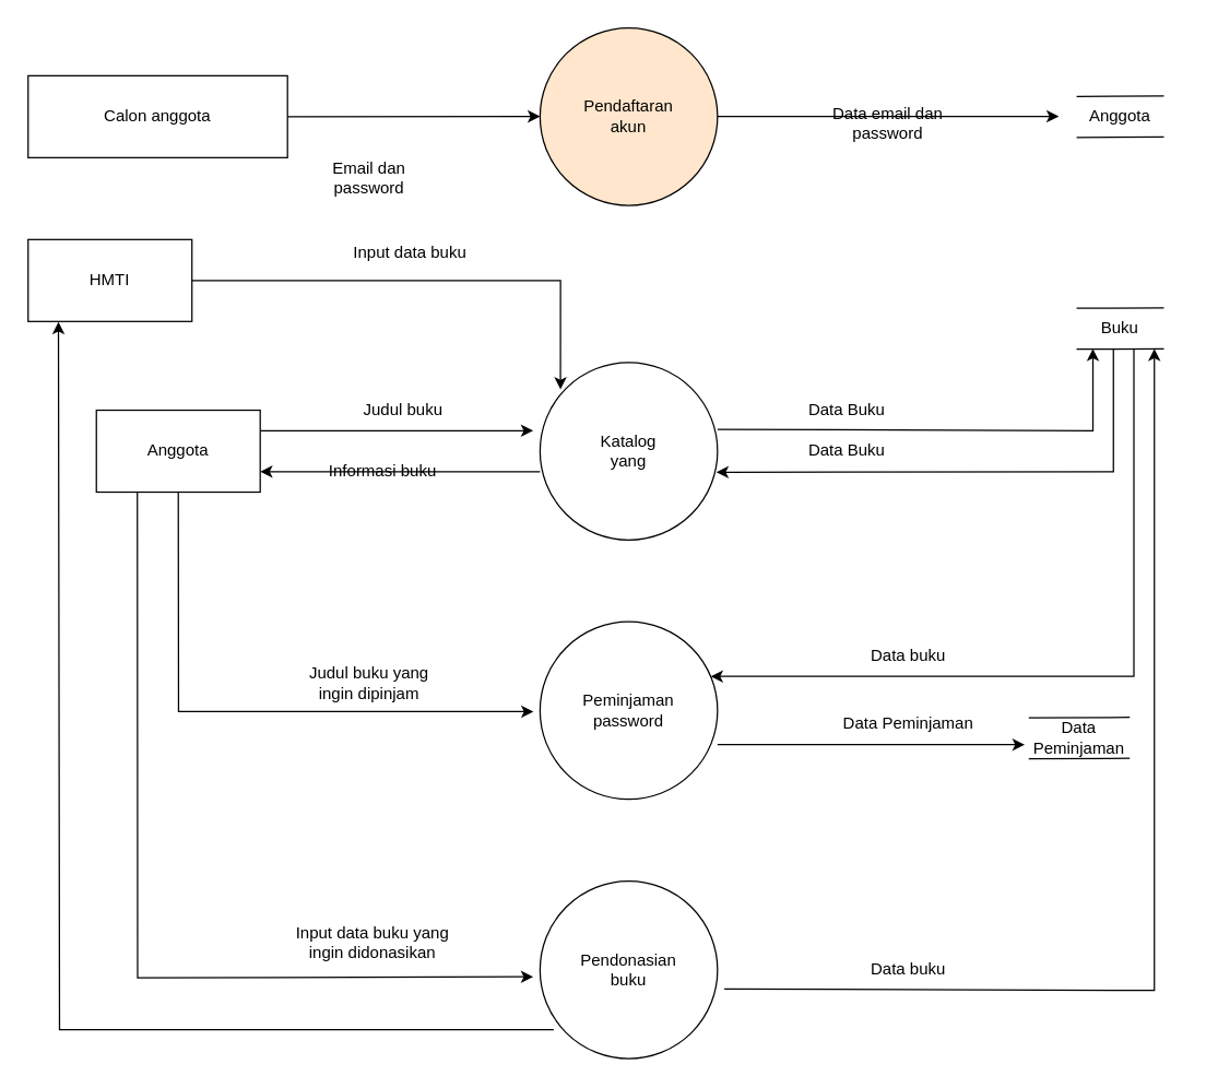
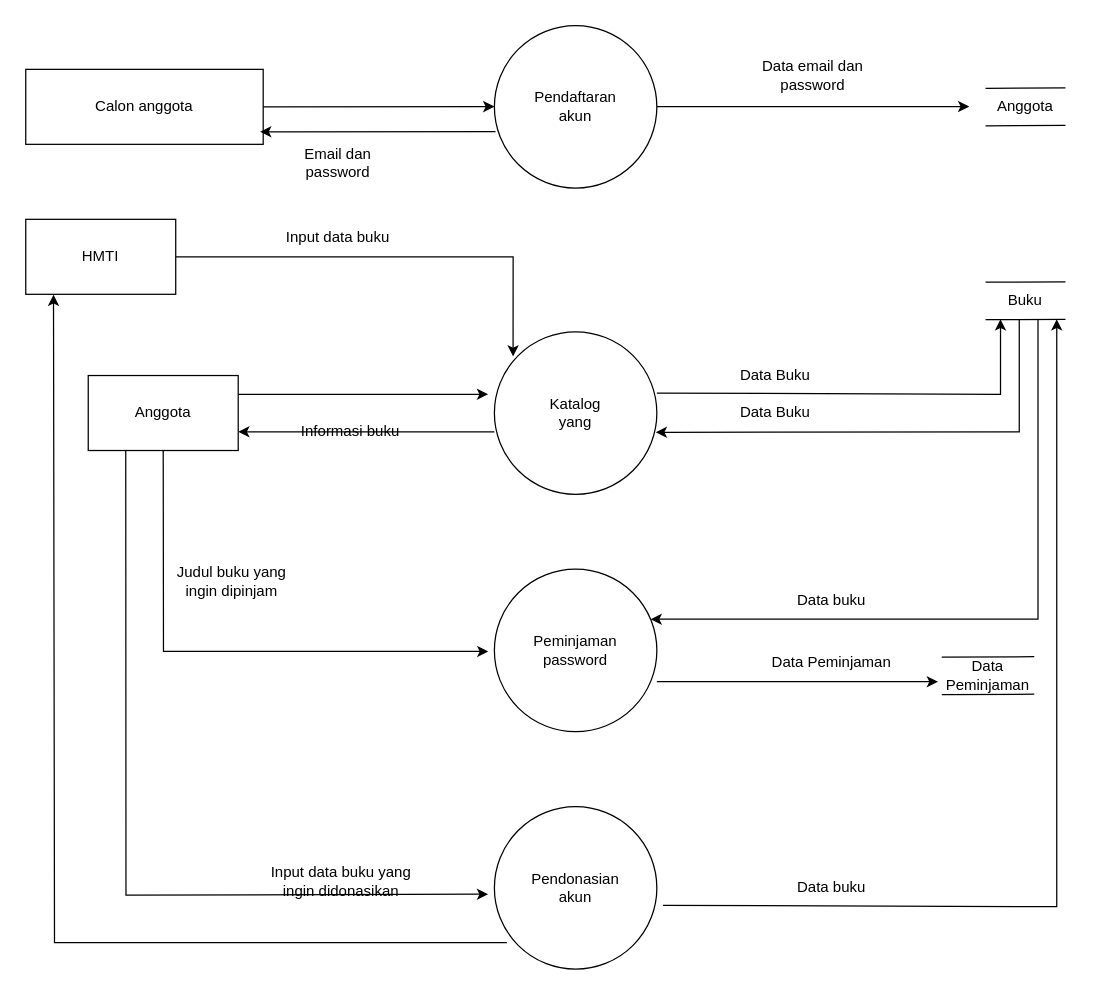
  <mxCell id="0" />
  <mxCell id="1" parent="0" />
  <mxCell id="2" value="Calon anggota" style="rounded=0;whiteSpace=wrap;html=1;" parent="1" vertex="1"><mxGeometry x="20" y="55" width="190" height="60" as="geometry" /></mxCell>
  <mxCell id="3" value="" style="endArrow=classic;html=1;rounded=0;" parent="1" edge="1"><mxGeometry width="50" height="50" relative="1" as="geometry"><mxPoint x="190" y="315" as="sourcePoint" /><mxPoint x="390" y="315" as="targetPoint" /></mxGeometry></mxCell>
  <mxCell id="4" value="" style="endArrow=classic;html=1;rounded=0;" parent="1" edge="1"><mxGeometry width="50" height="50" relative="1" as="geometry"><mxPoint x="395" y="345" as="sourcePoint" /><mxPoint x="190" y="345" as="targetPoint" /></mxGeometry></mxCell>
  <mxCell id="5" value="HMTI" style="rounded=0;whiteSpace=wrap;html=1;" parent="1" vertex="1"><mxGeometry y="175" width="120" height="60" as="geometry" x="20" /></mxCell>
  <mxCell id="6" value="Email dan&lt;div&gt;password&lt;/div&gt;" style="text;html=1;align=center;verticalAlign=middle;whiteSpace=wrap;rounded=0;" parent="1" vertex="1"><mxGeometry x="220" y="115" width="100" height="30" as="geometry" /></mxCell>
- <mxCell id="7" value="Pendaftaran&lt;div&gt;akun&lt;/div&gt;" style="ellipse;whiteSpace=wrap;html=1;aspect=fixed;fillColor=#ffe6cc;" parent="1" vertex="1"><mxGeometry x="395" y="20" width="130" height="130" as="geometry" /></mxCell>
+ <mxCell id="7" value="Pendaftaran&lt;div&gt;akun&lt;/div&gt;" style="ellipse;whiteSpace=wrap;html=1;aspect=fixed;" parent="1" vertex="1"><mxGeometry x="395" y="20" width="130" height="130" as="geometry" /></mxCell>
  <mxCell id="8" value="" style="endArrow=classic;html=1;rounded=0;" parent="1" edge="1"><mxGeometry width="50" height="50" relative="1" as="geometry"><mxPoint x="525" y="84.78" as="sourcePoint" /><mxPoint x="775" y="84.78" as="targetPoint" /></mxGeometry></mxCell>
- <mxCell id="9" value="Data email dan password" style="text;html=1;align=center;verticalAlign=middle;whiteSpace=wrap;rounded=0;" parent="1" vertex="1"><mxGeometry x="600" y="75" width="100" height="30" as="geometry" /></mxCell>
+ <mxCell id="9" value="Data email dan password" style="text;html=1;align=center;verticalAlign=middle;whiteSpace=wrap;rounded=0;" parent="1" vertex="1"><mxGeometry x="600" y="45" width="100" height="30" as="geometry" /></mxCell>
  <mxCell id="10" value="Anggota" style="text;html=1;align=center;verticalAlign=middle;whiteSpace=wrap;rounded=0;" parent="1" vertex="1"><mxGeometry x="770" y="69.85" width="100" height="30" as="geometry" /></mxCell>
  <mxCell id="11" value="" style="endArrow=none;html=1;rounded=0;exitX=0.144;exitY=-0.027;exitDx=0;exitDy=0;exitPerimeter=0;" parent="1" edge="1"><mxGeometry width="50" height="50" relative="1" as="geometry"><mxPoint x="788.03" y="70.14" as="sourcePoint" /><mxPoint x="851.98" y="69.85" as="targetPoint" /></mxGeometry></mxCell>
  <mxCell id="12" value="" style="endArrow=none;html=1;rounded=0;exitX=0.144;exitY=-0.027;exitDx=0;exitDy=0;exitPerimeter=0;" parent="1" edge="1"><mxGeometry width="50" height="50" relative="1" as="geometry"><mxPoint x="788.03" y="100.14" as="sourcePoint" /><mxPoint x="851.98" y="99.85" as="targetPoint" /></mxGeometry></mxCell>
  <mxCell id="13" value="Katalog&lt;div&gt;yang&lt;/div&gt;" style="ellipse;whiteSpace=wrap;html=1;aspect=fixed;" parent="1" vertex="1"><mxGeometry x="395" y="265" width="130" height="130" as="geometry" /></mxCell>
+ <mxCell id="14" value="" style="endArrow=classic;html=1;rounded=0;entryX=0.987;entryY=0.833;entryDx=0;entryDy=0;entryPerimeter=0;exitX=0.007;exitY=0.652;exitDx=0;exitDy=0;exitPerimeter=0;" parent="1" source="7" target="2" edge="1"><mxGeometry width="50" height="50" relative="1" as="geometry"><mxPoint x="380" y="105" as="sourcePoint" /><mxPoint x="150" y="105" as="targetPoint" /></mxGeometry></mxCell>
  <mxCell id="15" value="" style="endArrow=classic;html=1;rounded=0;exitX=1;exitY=0.5;exitDx=0;exitDy=0;" parent="1" source="2" edge="1"><mxGeometry width="50" height="50" relative="1" as="geometry"><mxPoint x="145" y="84.82" as="sourcePoint" /><mxPoint x="395" y="84.82" as="targetPoint" /></mxGeometry></mxCell>
  <mxCell id="16" value="Anggota" style="rounded=0;whiteSpace=wrap;html=1;" parent="1" vertex="1"><mxGeometry x="70" y="300" width="120" height="60" as="geometry" /></mxCell>
  <mxCell id="17" value="" style="endArrow=classic;html=1;rounded=0;entryX=0.115;entryY=0.152;entryDx=0;entryDy=0;entryPerimeter=0;" parent="1" target="13" edge="1"><mxGeometry width="50" height="50" relative="1" as="geometry"><mxPoint x="140" y="205" as="sourcePoint" /><mxPoint x="409.96" y="275.01" as="targetPoint" /><Array as="points"><mxPoint x="410" y="205" /></Array></mxGeometry></mxCell>
  <mxCell id="18" value="" style="endArrow=classic;html=1;rounded=0;" parent="1" edge="1"><mxGeometry width="50" height="50" relative="1" as="geometry"><mxPoint x="525" y="314" as="sourcePoint" /><mxPoint x="800" y="255" as="targetPoint" /><Array as="points"><mxPoint x="800" y="315" /></Array></mxGeometry></mxCell>
  <mxCell id="19" value="" style="endArrow=classic;html=1;rounded=0;entryX=0.993;entryY=0.619;entryDx=0;entryDy=0;entryPerimeter=0;" parent="1" target="13" edge="1"><mxGeometry width="50" height="50" relative="1" as="geometry"><mxPoint x="815" y="255" as="sourcePoint" /><mxPoint x="530" y="345" as="targetPoint" /><Array as="points"><mxPoint x="815" y="345" /></Array></mxGeometry></mxCell>
  <mxCell id="20" value="Data Buku" style="text;html=1;align=center;verticalAlign=middle;whiteSpace=wrap;rounded=0;" parent="1" vertex="1"><mxGeometry x="590" y="285" width="60" height="30" as="geometry" /></mxCell>
  <mxCell id="21" value="Data Buku" style="text;html=1;align=center;verticalAlign=middle;whiteSpace=wrap;rounded=0;" parent="1" vertex="1"><mxGeometry x="590" y="315" width="60" height="30" as="geometry" /></mxCell>
  <mxCell id="22" value="" style="endArrow=none;html=1;rounded=0;exitX=0.144;exitY=-0.027;exitDx=0;exitDy=0;exitPerimeter=0;" parent="1" edge="1"><mxGeometry width="50" height="50" relative="1" as="geometry"><mxPoint x="788.03" y="225.29" as="sourcePoint" /><mxPoint x="851.98" y="225" as="targetPoint" /></mxGeometry></mxCell>
  <mxCell id="23" value="Buku" style="text;html=1;align=center;verticalAlign=middle;whiteSpace=wrap;rounded=0;" parent="1" vertex="1"><mxGeometry x="770" y="225" width="100" height="30" as="geometry" /></mxCell>
  <mxCell id="24" value="" style="endArrow=none;html=1;rounded=0;exitX=0.144;exitY=-0.027;exitDx=0;exitDy=0;exitPerimeter=0;" parent="1" edge="1"><mxGeometry width="50" height="50" relative="1" as="geometry"><mxPoint x="788.03" y="255.29" as="sourcePoint" /><mxPoint x="851.98" y="255" as="targetPoint" /></mxGeometry></mxCell>
  <mxCell id="25" value="Peminjaman&lt;div&gt;password&lt;/div&gt;" style="ellipse;whiteSpace=wrap;html=1;aspect=fixed;" parent="1" vertex="1"><mxGeometry x="395" y="455" width="130" height="130" as="geometry" /></mxCell>
- <mxCell id="26" value="Pendonasian&lt;div&gt;buku&lt;/div&gt;" style="ellipse;whiteSpace=wrap;html=1;aspect=fixed;" parent="1" vertex="1"><mxGeometry x="395" y="645" width="130" height="130" as="geometry" /></mxCell>
+ <mxCell id="26" value="Pendonasian&lt;div&gt;akun&lt;/div&gt;" style="ellipse;whiteSpace=wrap;html=1;aspect=fixed;" parent="1" vertex="1"><mxGeometry x="395" y="645" width="130" height="130" as="geometry" /></mxCell>
  <mxCell id="27" value="" style="endArrow=classic;html=1;rounded=0;entryX=0;entryY=0.5;entryDx=0;entryDy=0;exitX=0.54;exitY=0.987;exitDx=0;exitDy=0;exitPerimeter=0;" parent="1" edge="1"><mxGeometry width="50" height="50" relative="1" as="geometry"><mxPoint x="130" y="360" as="sourcePoint" /><mxPoint x="390.2" y="520.78" as="targetPoint" /><Array as="points"><mxPoint x="130.2" y="520.78" /></Array></mxGeometry></mxCell>
  <mxCell id="28" value="" style="endArrow=classic;html=1;rounded=0;exitX=0.25;exitY=1;exitDx=0;exitDy=0;" parent="1" source="16" edge="1"><mxGeometry width="50" height="50" relative="1" as="geometry"><mxPoint x="100" y="555" as="sourcePoint" /><mxPoint x="390" y="715" as="targetPoint" /><Array as="points"><mxPoint x="100.2" y="715.78" /></Array></mxGeometry></mxCell>
  <mxCell id="29" value="" style="endArrow=classic;html=1;rounded=0;entryX=0.185;entryY=1.005;entryDx=0;entryDy=0;entryPerimeter=0;" parent="1" target="5" edge="1"><mxGeometry width="50" height="50" relative="1" as="geometry"><mxPoint x="405" y="753.74" as="sourcePoint" /><mxPoint x="43.4" y="246.26" as="targetPoint" /><Array as="points"><mxPoint x="43" y="753.74" /></Array></mxGeometry></mxCell>
- <mxCell id="30" value="Judul buku" style="text;html=1;align=center;verticalAlign=middle;whiteSpace=wrap;rounded=0;" parent="1" vertex="1"><mxGeometry x="260" y="285" width="70" height="30" as="geometry" /></mxCell>
  <mxCell id="31" value="Informasi buku" style="text;html=1;align=center;verticalAlign=middle;whiteSpace=wrap;rounded=0;" parent="1" vertex="1"><mxGeometry x="235" y="330" width="90" height="30" as="geometry" /></mxCell>
- <mxCell id="32" value="Input data buku" style="text;html=1;align=center;verticalAlign=middle;whiteSpace=wrap;rounded=0;" parent="1" vertex="1"><mxGeometry x="250" y="170" width="100" height="30" as="geometry" /></mxCell>
- <mxCell id="33" value="Judul buku yang&lt;div&gt;ingin dipinjam&lt;/div&gt;" style="text;html=1;align=center;verticalAlign=middle;whiteSpace=wrap;rounded=0;" parent="1" vertex="1"><mxGeometry x="225" y="485" width="90" height="30" as="geometry" /></mxCell>
- <mxCell id="34" value="Input data buku yang ingin didonasikan" style="text;html=1;align=center;verticalAlign=middle;whiteSpace=wrap;rounded=0;" parent="1" vertex="1"><mxGeometry x="215" y="675" width="115" height="30" as="geometry" /></mxCell>
+ <mxCell id="32" value="Input data buku" style="text;html=1;align=center;verticalAlign=middle;whiteSpace=wrap;rounded=0;" parent="1" vertex="1"><mxGeometry x="220" y="175" width="100" height="30" as="geometry" /></mxCell>
+ <mxCell id="33" value="Judul buku yang&lt;div&gt;ingin dipinjam&lt;/div&gt;" style="text;html=1;align=center;verticalAlign=middle;whiteSpace=wrap;rounded=0;" parent="1" vertex="1"><mxGeometry x="140" y="450" width="90" height="30" as="geometry" /></mxCell>
+ <mxCell id="34" value="Input data buku yang ingin didonasikan" style="text;html=1;align=center;verticalAlign=middle;whiteSpace=wrap;rounded=0;" parent="1" vertex="1"><mxGeometry x="215" y="690" width="115" height="30" as="geometry" /></mxCell>
  <mxCell id="35" value="" style="endArrow=classic;html=1;rounded=0;" parent="1" edge="1"><mxGeometry width="50" height="50" relative="1" as="geometry"><mxPoint x="830" y="255" as="sourcePoint" /><mxPoint x="520" y="495" as="targetPoint" /><Array as="points"><mxPoint x="830" y="495" /></Array></mxGeometry></mxCell>
  <mxCell id="36" value="" style="endArrow=classic;html=1;rounded=0;" parent="1" edge="1"><mxGeometry width="50" height="50" relative="1" as="geometry"><mxPoint x="530" y="724" as="sourcePoint" /><mxPoint x="845" y="255" as="targetPoint" /><Array as="points"><mxPoint x="845" y="725" /></Array></mxGeometry></mxCell>
  <mxCell id="37" value="Data buku" style="text;html=1;align=center;verticalAlign=middle;whiteSpace=wrap;rounded=0;" parent="1" vertex="1"><mxGeometry x="610" y="695" width="110" height="30" as="geometry" /></mxCell>
  <mxCell id="38" value="Data buku" style="text;html=1;align=center;verticalAlign=middle;whiteSpace=wrap;rounded=0;" parent="1" vertex="1"><mxGeometry x="610" y="465" width="110" height="30" as="geometry" /></mxCell>
  <mxCell id="39" value="" style="endArrow=classic;html=1;rounded=0;" parent="1" edge="1"><mxGeometry width="50" height="50" relative="1" as="geometry"><mxPoint x="525" y="545" as="sourcePoint" /><mxPoint x="750" y="545" as="targetPoint" /></mxGeometry></mxCell>
  <mxCell id="40" value="Data&lt;div&gt;Peminjaman&lt;/div&gt;" style="text;html=1;align=center;verticalAlign=middle;whiteSpace=wrap;rounded=0;" parent="1" vertex="1"><mxGeometry x="740" y="525" width="100" height="30" as="geometry" /></mxCell>
  <mxCell id="41" value="" style="endArrow=none;html=1;rounded=0;exitX=0.144;exitY=-0.027;exitDx=0;exitDy=0;exitPerimeter=0;" parent="1" edge="1"><mxGeometry width="50" height="50" relative="1" as="geometry"><mxPoint x="753" y="555.29" as="sourcePoint" /><mxPoint x="827" y="555" as="targetPoint" /></mxGeometry></mxCell>
  <mxCell id="42" value="" style="endArrow=none;html=1;rounded=0;exitX=0.144;exitY=-0.027;exitDx=0;exitDy=0;exitPerimeter=0;" parent="1" edge="1"><mxGeometry width="50" height="50" relative="1" as="geometry"><mxPoint x="753" y="525.29" as="sourcePoint" /><mxPoint x="827" y="525" as="targetPoint" /></mxGeometry></mxCell>
  <mxCell id="43" value="Data Peminjaman" style="text;html=1;align=center;verticalAlign=middle;whiteSpace=wrap;rounded=0;" parent="1" vertex="1"><mxGeometry x="610" y="515" width="110" height="30" as="geometry" /></mxCell>
